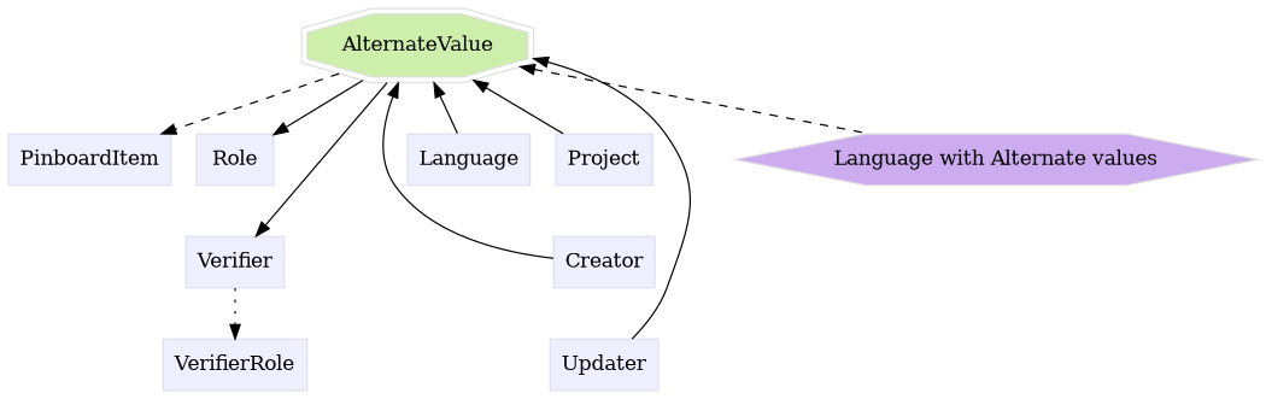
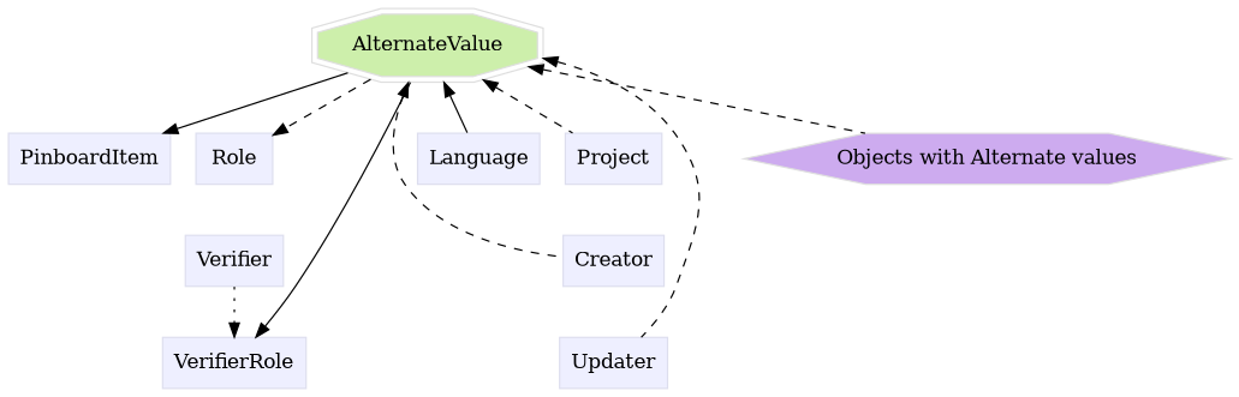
  digraph {
    rankdir=TB
    node [color="#dddeee" fillcolor="#eeefff" group=supporting shape=box style=filled]
    edge [style=dashed]
    n1 [color="#dedede" fillcolor="#cdefab" group=target height=0.61111 label=AlternateValue shape=doubleoctagon width=2.1013]
    n2 [height=0.5 label=PinboardItem width=1.2535]
    n3 [height=0.5 label=Role width=0.75]
    n4 [height=0.5 label=VerifierRole width=1.1493]
    n5 [height=0.5 label=Verifier width=0.79514]
    n6 [height=0.5 label=Creator width=0.78472]
    n7 [height=0.5 label=Language width=0.96181]
    n8 [height=0.5 label=Project width=0.75347]
    n9 [height=0.5 label=Updater width=0.82639]
-   n10 [color="#dedede" fillcolor="#cdabef" group=polymorphic height=0.5 label="Language with Alternate values" shape=hexagon width=3.8633]
+   n10 [color="#dedede" fillcolor="#cdabef" group=polymorphic height=0.5 label="Objects with Alternate values" shape=hexagon width=3.8633]
    subgraph sub_1 {
    }
    subgraph sub_2 {
      rank=min
      n1
    }
    subgraph sub_3 {
      n2
      n3
      n4
      n5
      n6
      n7
      n8
      n9
    }
-   n1 -> n2
-   n1 -> n3 [style=""]
-   n1 -> n5 [style=""]
-   n1 -> n6 [dir=back style=solid]
+   n1 -> n2 [style=""]
+   n1 -> n3
+   n1 -> n4 [style=""]
+   n1 -> n6 [dir=back]
    n1 -> n7 [dir=back style=solid]
-   n1 -> n8 [dir=back style=solid]
-   n1 -> n9 [dir=back style=solid]
+   n1 -> n8 [dir=back]
+   n1 -> n9 [dir=back]
    n1 -> n10 [dir=back]
    n3 -> n5 [style=invis]
    n5 -> n4 [style=dotted]
    n6 -> n9 [style=invis]
    n8 -> n6 [style=invis]
  }
